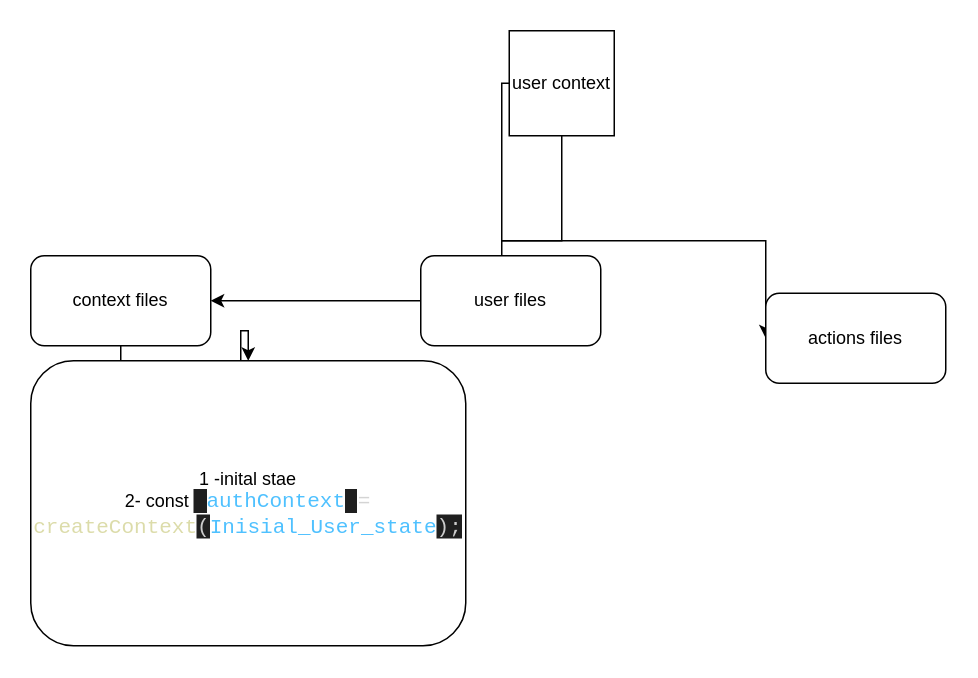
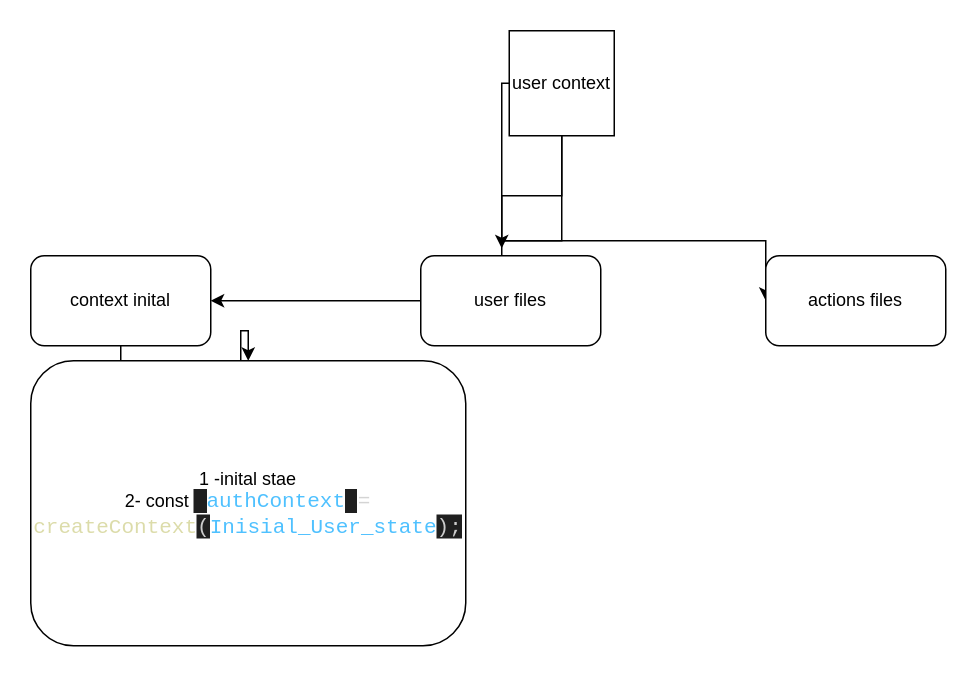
  <mxCell id="0" />
  <mxCell id="1" parent="0" />
+ <mxCell id="2" style="edgeStyle=orthogonalEdgeStyle;rounded=0;orthogonalLoop=1;jettySize=auto;html=1;entryX=0.45;entryY=-0.083;entryDx=0;entryDy=0;entryPerimeter=0;" edge="1" parent="1" source="5" target="8"><mxGeometry relative="1" as="geometry"><Array as="points" /></mxGeometry></mxCell>
  <mxCell id="3" style="edgeStyle=orthogonalEdgeStyle;rounded=0;orthogonalLoop=1;jettySize=auto;html=1;entryX=1;entryY=0.5;entryDx=0;entryDy=0;" edge="1" parent="1" source="5" target="7"><mxGeometry relative="1" as="geometry"><Array as="points"><mxPoint x="334" y="160" /></Array></mxGeometry></mxCell>
  <mxCell id="4" style="edgeStyle=orthogonalEdgeStyle;rounded=0;orthogonalLoop=1;jettySize=auto;html=1;entryX=0;entryY=0.5;entryDx=0;entryDy=0;" edge="1" parent="1" source="5" target="9"><mxGeometry relative="1" as="geometry"><Array as="points"><mxPoint x="334" y="160" /><mxPoint x="510" y="160" /></Array></mxGeometry></mxCell>
  <mxCell id="5" value="user context" style="whiteSpace=wrap;html=1;aspect=fixed;" vertex="1" parent="1"><mxGeometry x="339" y="20" width="70" height="70" as="geometry" /></mxCell>
  <mxCell id="6" value="" style="edgeStyle=orthogonalEdgeStyle;rounded=0;orthogonalLoop=1;jettySize=auto;html=1;" edge="1" parent="1" source="7" target="10"><mxGeometry relative="1" as="geometry" /></mxCell>
- <mxCell id="7" value="context files" style="rounded=1;whiteSpace=wrap;html=1;" vertex="1" parent="1"><mxGeometry x="20" y="170" width="120" height="60" as="geometry" /></mxCell>
+ <mxCell id="7" value="context inital" style="rounded=1;whiteSpace=wrap;html=1;" vertex="1" parent="1"><mxGeometry x="20" y="170" width="120" height="60" as="geometry" /></mxCell>
  <mxCell id="8" value="user files" style="rounded=1;whiteSpace=wrap;html=1;" vertex="1" parent="1"><mxGeometry x="280" y="170" width="120" height="60" as="geometry" /></mxCell>
- <mxCell id="9" value="actions files" style="rounded=1;whiteSpace=wrap;html=1;" vertex="1" parent="1"><mxGeometry x="510" y="195" width="120" height="60" as="geometry" /></mxCell>
+ <mxCell id="9" value="actions files" style="rounded=1;whiteSpace=wrap;html=1;" vertex="1" parent="1"><mxGeometry x="510" y="170" width="120" height="60" as="geometry" /></mxCell>
  <mxCell id="10" value="1 -inital stae&lt;br&gt;2-&amp;nbsp;const&amp;nbsp;&lt;span style=&quot;background-color: rgb(31, 31, 31); color: rgb(204, 204, 204); font-family: Consolas, &amp;quot;Courier New&amp;quot;, monospace; font-size: 14px;&quot;&gt; &lt;/span&gt;&lt;span style=&quot;font-family: Consolas, &amp;quot;Courier New&amp;quot;, monospace; font-size: 14px; color: rgb(79, 193, 255);&quot;&gt;authContext&lt;/span&gt;&lt;span style=&quot;background-color: rgb(31, 31, 31); color: rgb(204, 204, 204); font-family: Consolas, &amp;quot;Courier New&amp;quot;, monospace; font-size: 14px;&quot;&gt; &lt;/span&gt;&lt;span style=&quot;font-family: Consolas, &amp;quot;Courier New&amp;quot;, monospace; font-size: 14px; color: rgb(212, 212, 212);&quot;&gt;=&lt;/span&gt;&lt;span style=&quot;background-color: rgb(31, 31, 31); color: rgb(204, 204, 204); font-family: Consolas, &amp;quot;Courier New&amp;quot;, monospace; font-size: 14px;&quot;&gt; &lt;/span&gt;&lt;span style=&quot;font-family: Consolas, &amp;quot;Courier New&amp;quot;, monospace; font-size: 14px; color: rgb(220, 220, 170);&quot;&gt;createContext&lt;/span&gt;&lt;span style=&quot;background-color: rgb(31, 31, 31); color: rgb(204, 204, 204); font-family: Consolas, &amp;quot;Courier New&amp;quot;, monospace; font-size: 14px;&quot;&gt;(&lt;/span&gt;&lt;span style=&quot;font-family: Consolas, &amp;quot;Courier New&amp;quot;, monospace; font-size: 14px; color: rgb(79, 193, 255);&quot;&gt;Inisial_User_state&lt;/span&gt;&lt;span style=&quot;background-color: rgb(31, 31, 31); color: rgb(204, 204, 204); font-family: Consolas, &amp;quot;Courier New&amp;quot;, monospace; font-size: 14px;&quot;&gt;);&lt;/span&gt;" style="rounded=1;whiteSpace=wrap;html=1;" vertex="1" parent="1"><mxGeometry x="20" y="240" width="290" height="190" as="geometry" /></mxCell>
